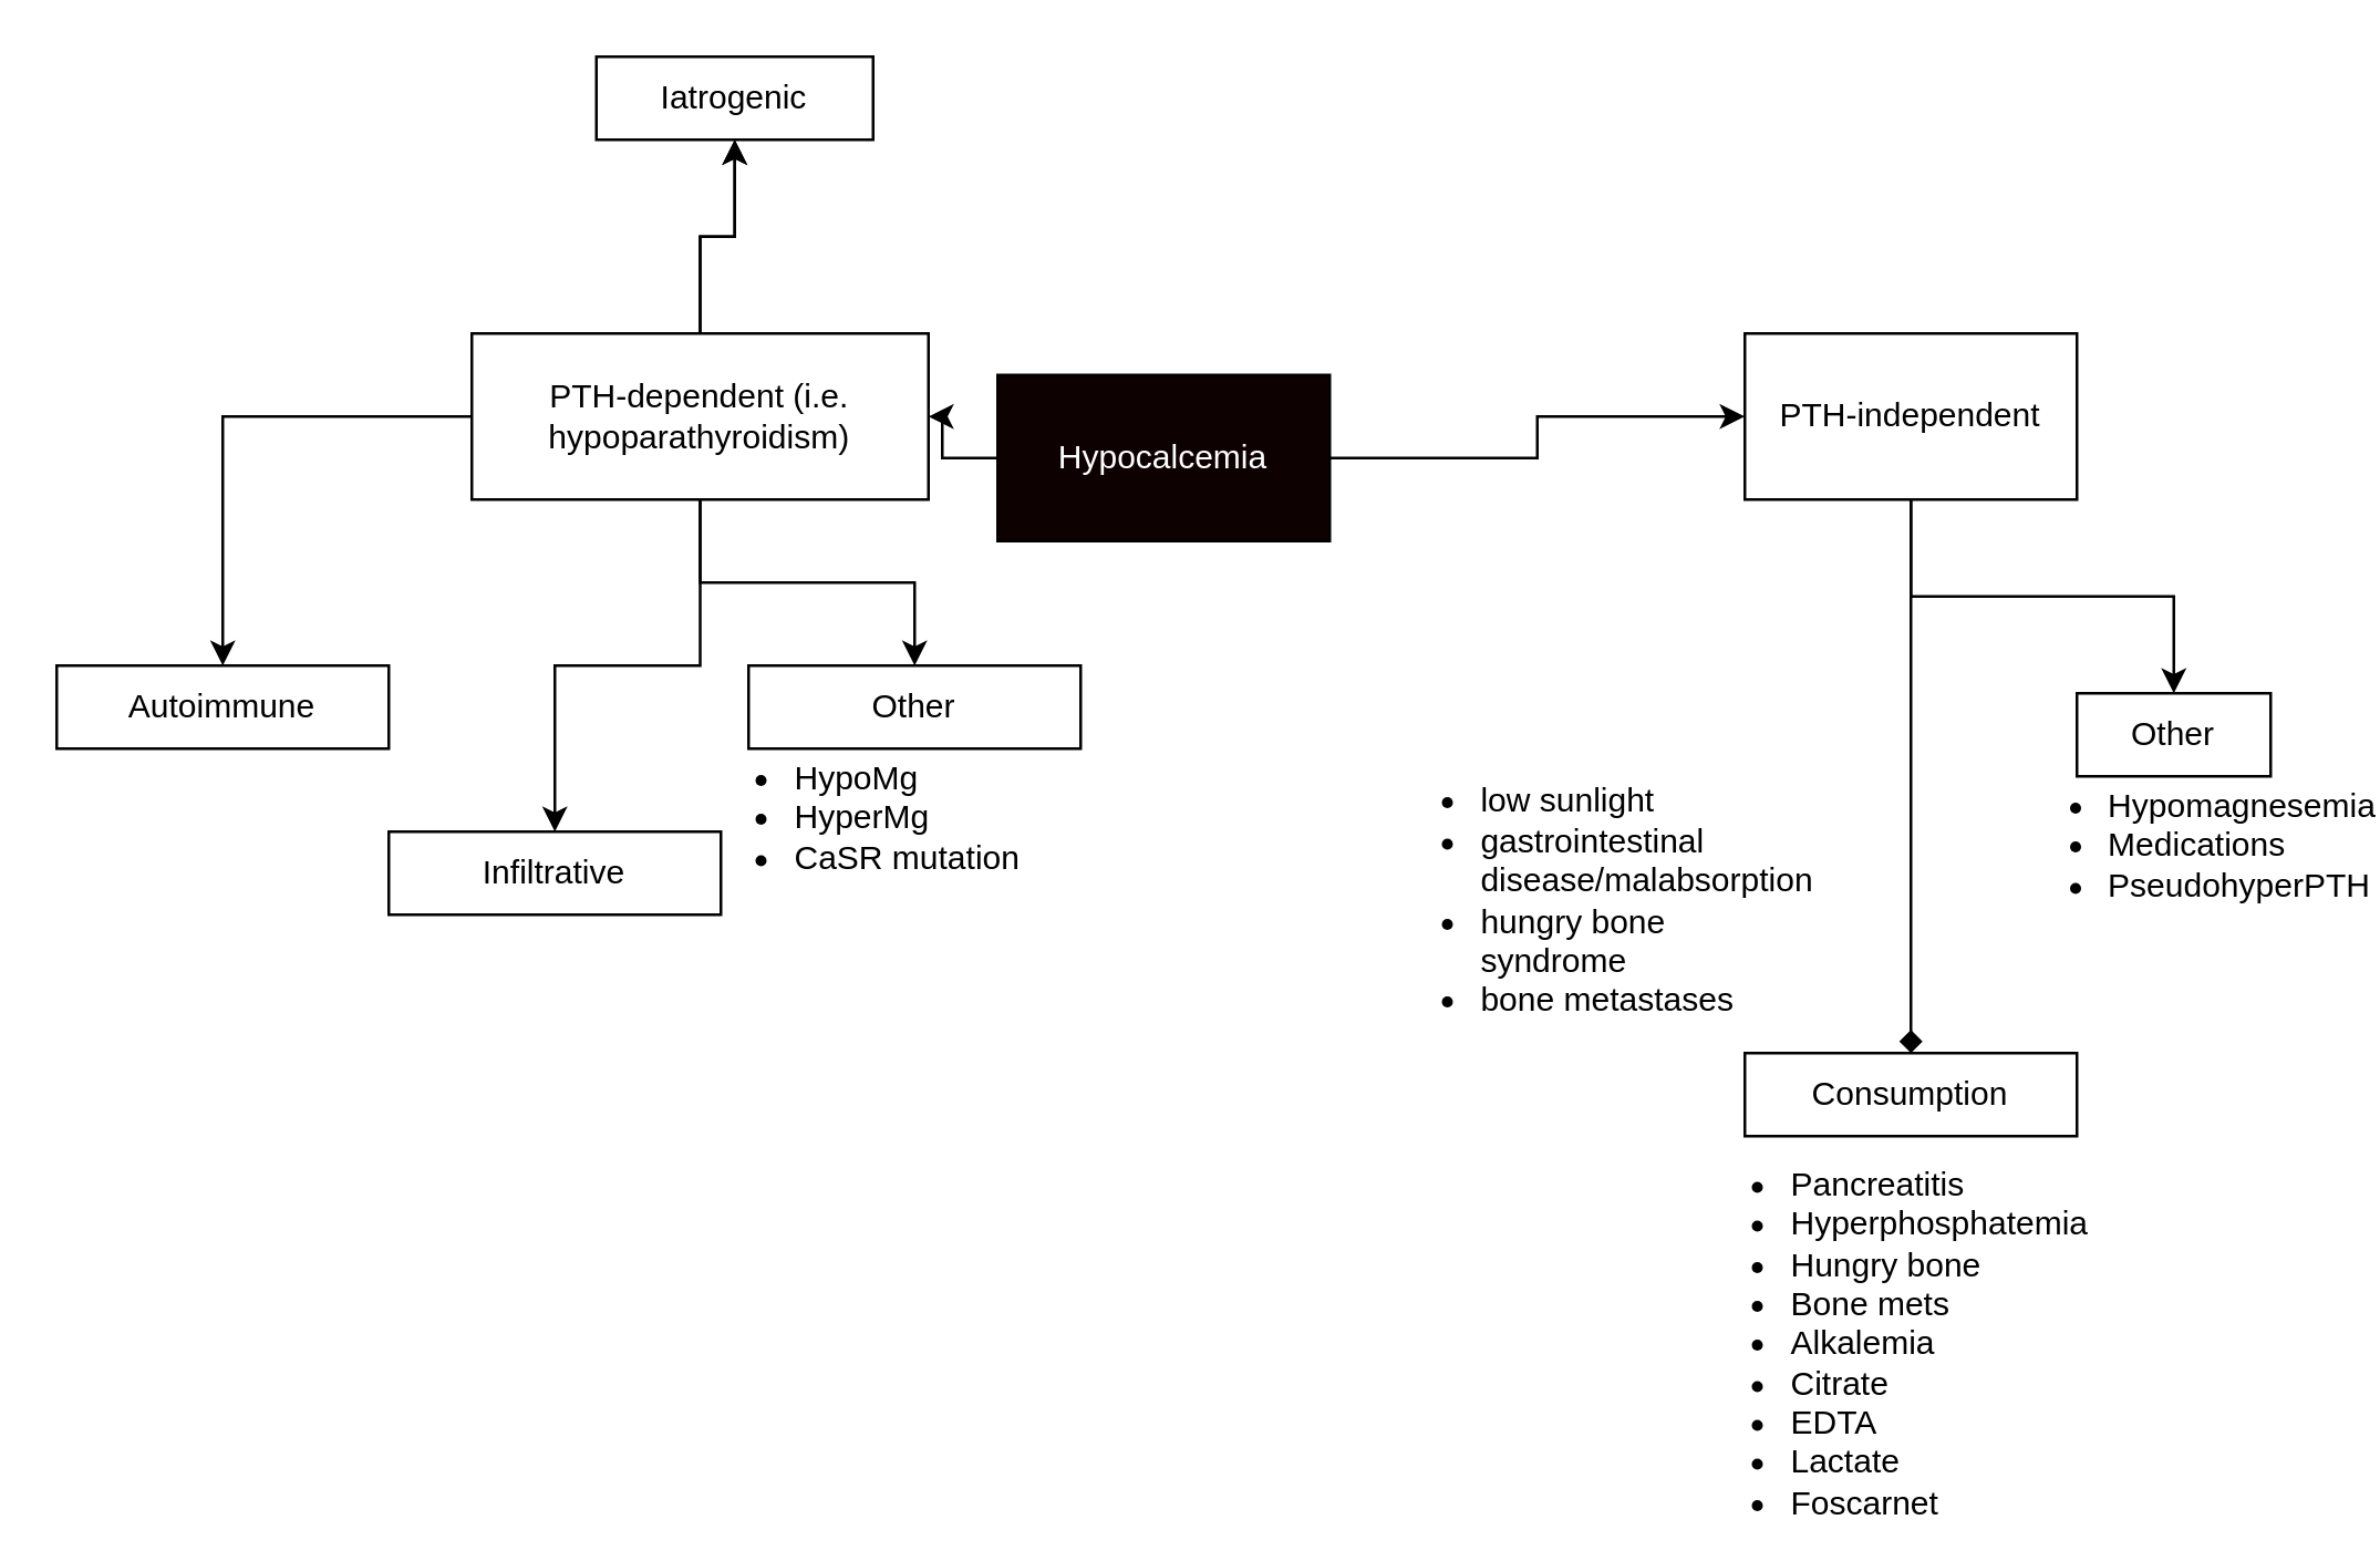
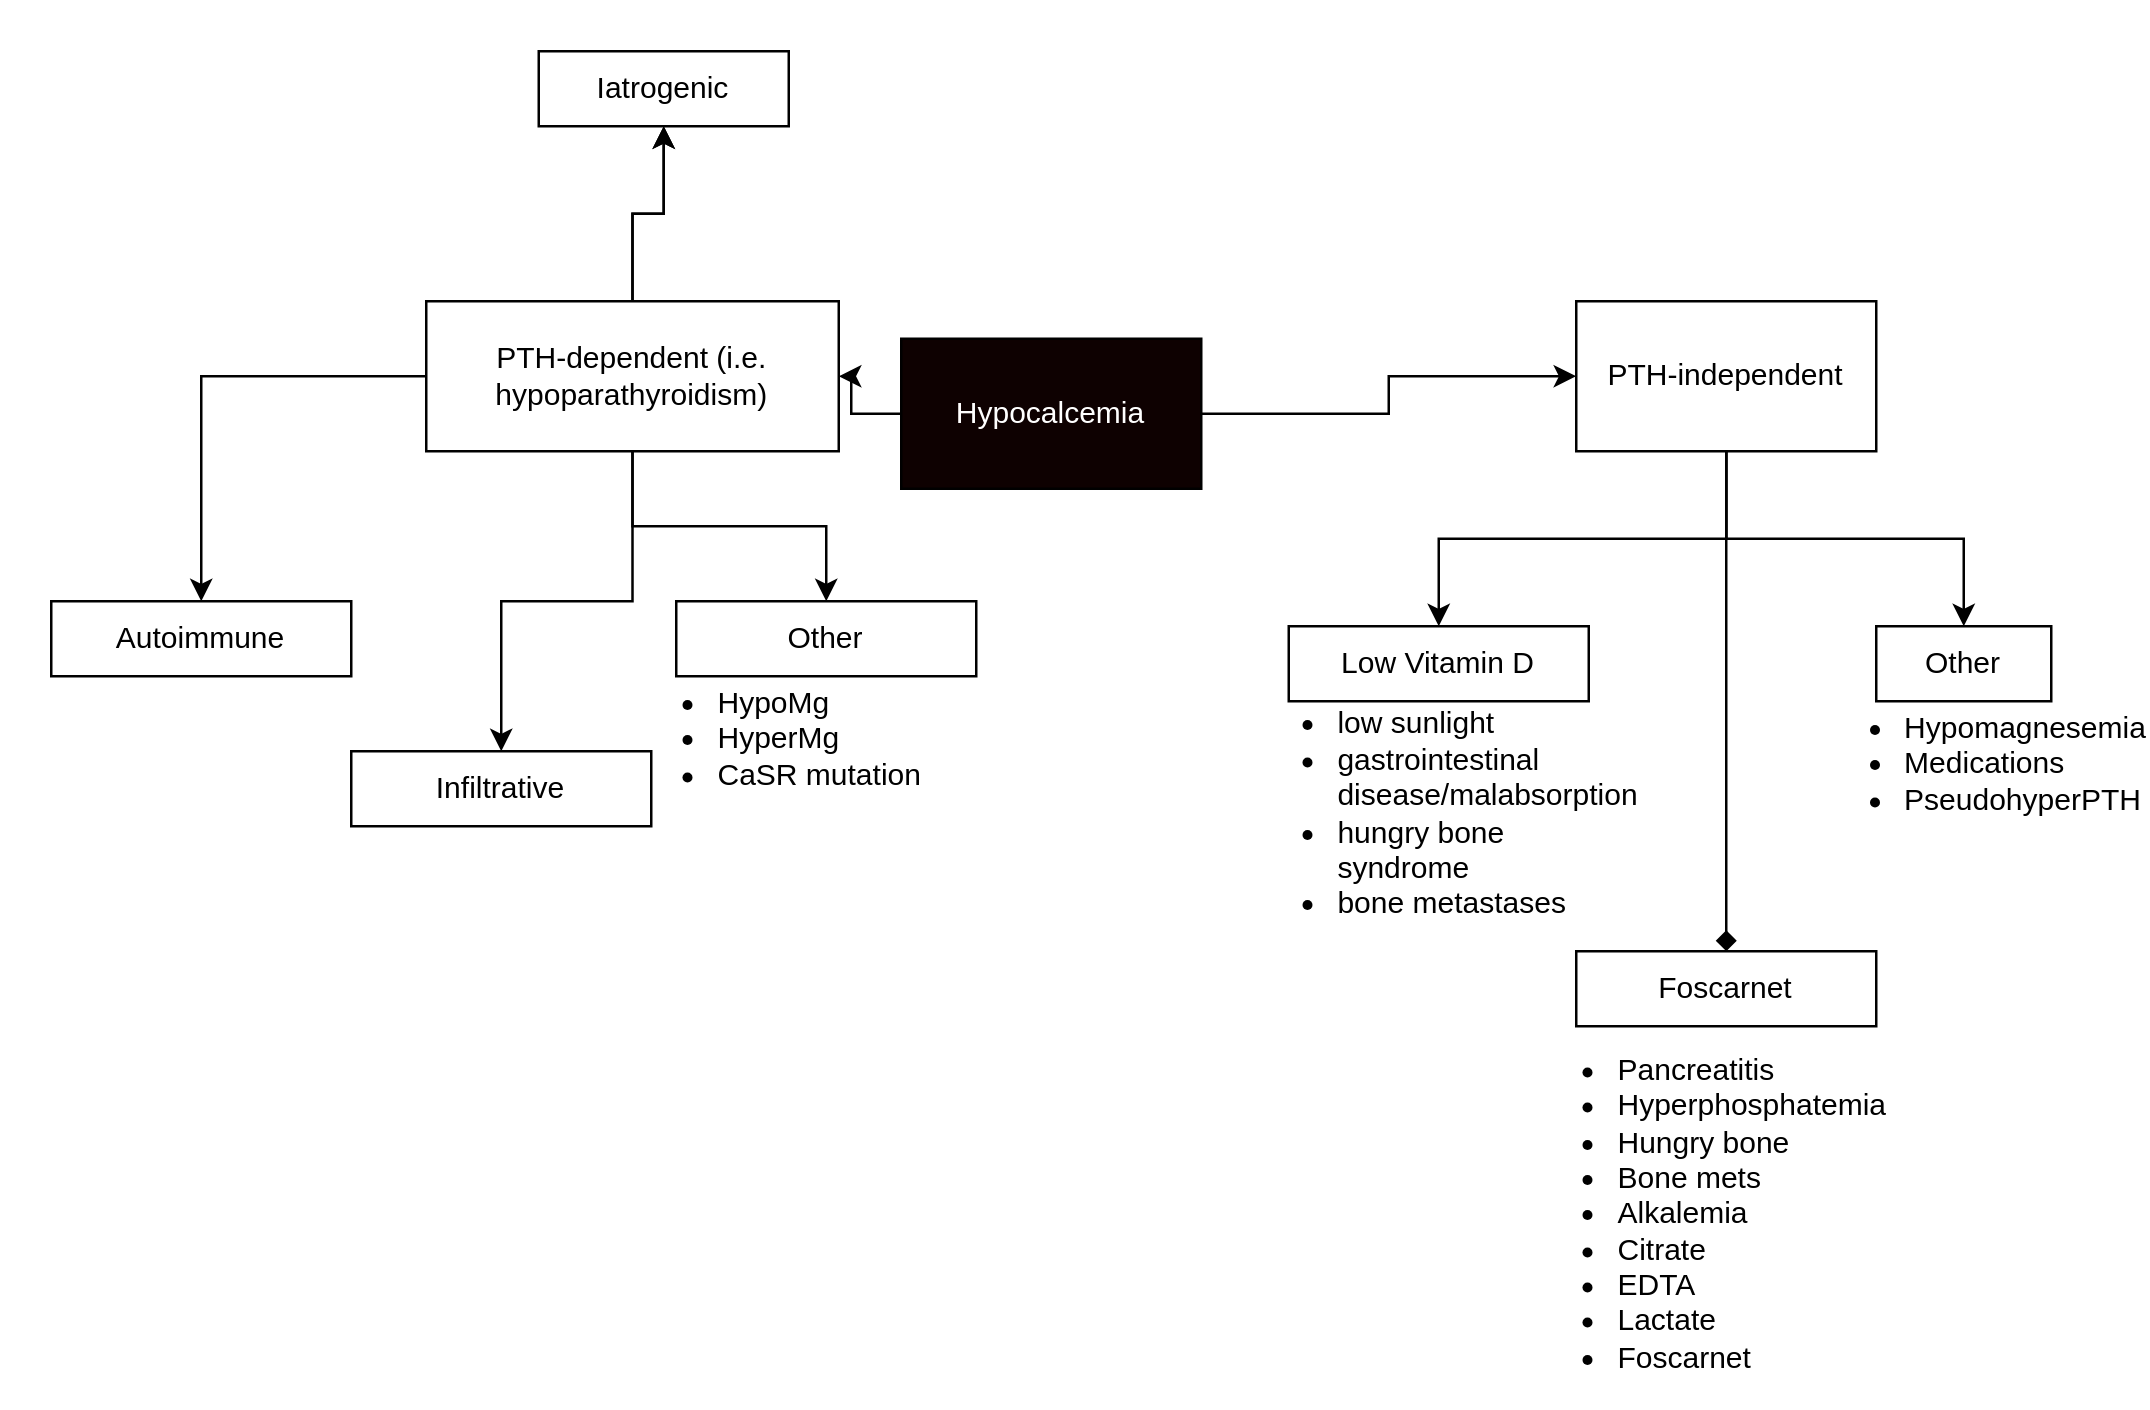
  <mxCell id="0" />
  <mxCell id="1" parent="0" />
  <mxCell id="2" value="" style="edgeStyle=orthogonalEdgeStyle;rounded=0;orthogonalLoop=1;jettySize=auto;html=1;" parent="1" source="4" target="10" edge="1"><mxGeometry relative="1" as="geometry" /></mxCell>
  <mxCell id="3" value="" style="edgeStyle=orthogonalEdgeStyle;rounded=0;orthogonalLoop=1;jettySize=auto;html=1;" parent="1" source="4" target="14" edge="1"><mxGeometry relative="1" as="geometry" /></mxCell>
  <mxCell id="4" value="Hypocalcemia" style="rounded=0;whiteSpace=wrap;html=1;labelBackgroundColor=none;fillColor=#0e0101;fontColor=#FFFFFF;" parent="1" vertex="1"><mxGeometry x="360" y="135" width="120" height="60" as="geometry" /></mxCell>
  <mxCell id="5" value="" style="edgeStyle=orthogonalEdgeStyle;rounded=0;orthogonalLoop=1;jettySize=auto;html=1;" parent="1" source="10" target="15" edge="1"><mxGeometry relative="1" as="geometry" /></mxCell>
  <mxCell id="6" value="" style="edgeStyle=orthogonalEdgeStyle;rounded=0;orthogonalLoop=1;jettySize=auto;html=1;" parent="1" source="10" target="16" edge="1"><mxGeometry relative="1" as="geometry" /></mxCell>
  <mxCell id="7" value="" style="edgeStyle=orthogonalEdgeStyle;rounded=0;orthogonalLoop=1;jettySize=auto;html=1;" parent="1" source="10" target="17" edge="1"><mxGeometry relative="1" as="geometry" /></mxCell>
  <mxCell id="8" value="" style="edgeStyle=orthogonalEdgeStyle;rounded=0;orthogonalLoop=1;jettySize=auto;html=1;" parent="1" source="10" target="16" edge="1"><mxGeometry relative="1" as="geometry" /></mxCell>
  <mxCell id="9" value="" style="edgeStyle=orthogonalEdgeStyle;rounded=0;orthogonalLoop=1;jettySize=auto;html=1;" parent="1" source="10" target="29" edge="1"><mxGeometry relative="1" as="geometry" /></mxCell>
  <mxCell id="10" value="PTH-dependent (i.e. hypoparathyroidism)" style="rounded=0;whiteSpace=wrap;html=1;" parent="1" vertex="1"><mxGeometry x="170" y="120" width="165" height="60" as="geometry" /></mxCell>
+ <mxCell id="11" value="" style="edgeStyle=orthogonalEdgeStyle;rounded=0;orthogonalLoop=1;jettySize=auto;html=1;" parent="1" source="14" target="22" edge="1"><mxGeometry relative="1" as="geometry" /></mxCell>
  <mxCell id="12" value="" style="edgeStyle=orthogonalEdgeStyle;rounded=0;orthogonalLoop=1;jettySize=auto;html=1;endArrow=diamond;" parent="1" source="14" target="25" edge="1"><mxGeometry relative="1" as="geometry" /></mxCell>
  <mxCell id="13" value="" style="edgeStyle=orthogonalEdgeStyle;rounded=0;orthogonalLoop=1;jettySize=auto;html=1;" parent="1" source="14" target="19" edge="1"><mxGeometry relative="1" as="geometry" /></mxCell>
  <mxCell id="14" value="PTH-independent" style="rounded=0;whiteSpace=wrap;html=1;" parent="1" vertex="1"><mxGeometry x="630" y="120" width="120" height="60" as="geometry" /></mxCell>
  <mxCell id="15" value="Autoimmune" style="whiteSpace=wrap;html=1;rounded=0;" parent="1" vertex="1"><mxGeometry x="20" y="240" width="120" height="30" as="geometry" /></mxCell>
  <mxCell id="16" value="Iatrogenic" style="whiteSpace=wrap;html=1;rounded=0;" parent="1" vertex="1"><mxGeometry x="215" y="20" width="100" height="30" as="geometry" /></mxCell>
  <mxCell id="17" value="Infiltrative" style="whiteSpace=wrap;html=1;rounded=0;" parent="1" vertex="1"><mxGeometry x="140" y="300" width="120" height="30" as="geometry" /></mxCell>
  <mxCell id="18" value="" style="group" vertex="1" connectable="0" parent="1"><mxGeometry x="750" y="250" width="70" height="70" as="geometry" /></mxCell>
  <mxCell id="19" value="&lt;div style=&quot;&quot;&gt;&lt;span style=&quot;background-color: initial;&quot;&gt;Other&lt;/span&gt;&lt;/div&gt;" style="rounded=0;whiteSpace=wrap;html=1;align=center;autosize=1;fixedWidth=0;" parent="18" vertex="1"><mxGeometry width="70" height="30" as="geometry" /></mxCell>
  <mxCell id="20" value="&lt;ul style=&quot;border-color: var(--border-color); text-align: left;&quot;&gt;&lt;li style=&quot;border-color: var(--border-color);&quot;&gt;Hypomagnesemia&lt;/li&gt;&lt;li style=&quot;border-color: var(--border-color);&quot;&gt;Medications&lt;/li&gt;&lt;li style=&quot;border-color: var(--border-color);&quot;&gt;PseudohyperPTH&lt;/li&gt;&lt;/ul&gt;" style="text;html=1;strokeColor=none;fillColor=none;align=center;verticalAlign=middle;whiteSpace=wrap;rounded=0;" vertex="1" parent="18"><mxGeometry x="10" y="40" width="60" height="30" as="geometry" /></mxCell>
  <mxCell id="21" value="" style="group" vertex="1" connectable="0" parent="1"><mxGeometry x="500" y="250" width="150" height="90" as="geometry" /></mxCell>
+ <mxCell id="22" value="Low Vitamin D" style="rounded=0;whiteSpace=wrap;html=1;" parent="21" vertex="1"><mxGeometry x="15" width="120" height="30" as="geometry" /></mxCell>
  <mxCell id="23" value="&lt;ul&gt;&lt;li style=&quot;text-align: left;&quot;&gt;low sunlight&lt;/li&gt;&lt;li style=&quot;text-align: left;&quot;&gt;gastrointestinal disease/malabsorption&lt;/li&gt;&lt;li style=&quot;text-align: left;&quot;&gt;hungry bone syndrome&lt;/li&gt;&lt;li style=&quot;text-align: left;&quot;&gt;bone metastases&lt;/li&gt;&lt;/ul&gt;" style="text;html=1;strokeColor=none;fillColor=none;align=center;verticalAlign=middle;whiteSpace=wrap;rounded=0;" parent="21" vertex="1"><mxGeometry y="60" width="150" height="30" as="geometry" /></mxCell>
  <mxCell id="24" value="" style="group" vertex="1" connectable="0" parent="1"><mxGeometry x="605" y="380" width="170" height="120" as="geometry" /></mxCell>
- <mxCell id="25" value="Consumption" style="rounded=0;whiteSpace=wrap;html=1;" parent="24" vertex="1"><mxGeometry x="25" width="120" height="30" as="geometry" /></mxCell>
+ <mxCell id="25" value="Foscarnet" style="rounded=0;whiteSpace=wrap;html=1;" parent="24" vertex="1"><mxGeometry x="25" width="120" height="30" as="geometry" /></mxCell>
  <mxCell id="26" value="&lt;ul&gt;&lt;li&gt;Pancreatitis&lt;/li&gt;&lt;li&gt;Hyperphosphatemia&lt;/li&gt;&lt;li&gt;Hungry bone&lt;/li&gt;&lt;li&gt;Bone mets&lt;/li&gt;&lt;li&gt;Alkalemia&lt;/li&gt;&lt;li&gt;Citrate&lt;/li&gt;&lt;li&gt;EDTA&lt;/li&gt;&lt;li&gt;Lactate&lt;/li&gt;&lt;li&gt;Foscarnet&lt;/li&gt;&lt;/ul&gt;" style="text;html=1;strokeColor=none;fillColor=none;align=left;verticalAlign=middle;whiteSpace=wrap;rounded=0;" vertex="1" parent="24"><mxGeometry y="90" width="170" height="30" as="geometry" /></mxCell>
  <mxCell id="27" style="edgeStyle=orthogonalEdgeStyle;rounded=0;orthogonalLoop=1;jettySize=auto;html=1;exitX=0.5;exitY=1;exitDx=0;exitDy=0;" edge="1" parent="1" source="17" target="17"><mxGeometry relative="1" as="geometry" /></mxCell>
  <mxCell id="28" value="" style="group" vertex="1" connectable="0" parent="1"><mxGeometry x="245" y="240" width="170" height="70" as="geometry" /></mxCell>
  <mxCell id="29" value="Other" style="whiteSpace=wrap;html=1;rounded=0;" parent="28" vertex="1"><mxGeometry x="25" width="120" height="30" as="geometry" /></mxCell>
  <mxCell id="30" value="&lt;ul&gt;&lt;li&gt;HypoMg&lt;/li&gt;&lt;li&gt;HyperMg&lt;/li&gt;&lt;li&gt;CaSR mutation&lt;/li&gt;&lt;/ul&gt;" style="text;html=1;strokeColor=none;fillColor=none;align=left;verticalAlign=middle;whiteSpace=wrap;rounded=0;" vertex="1" parent="28"><mxGeometry y="40" width="170" height="30" as="geometry" /></mxCell>
